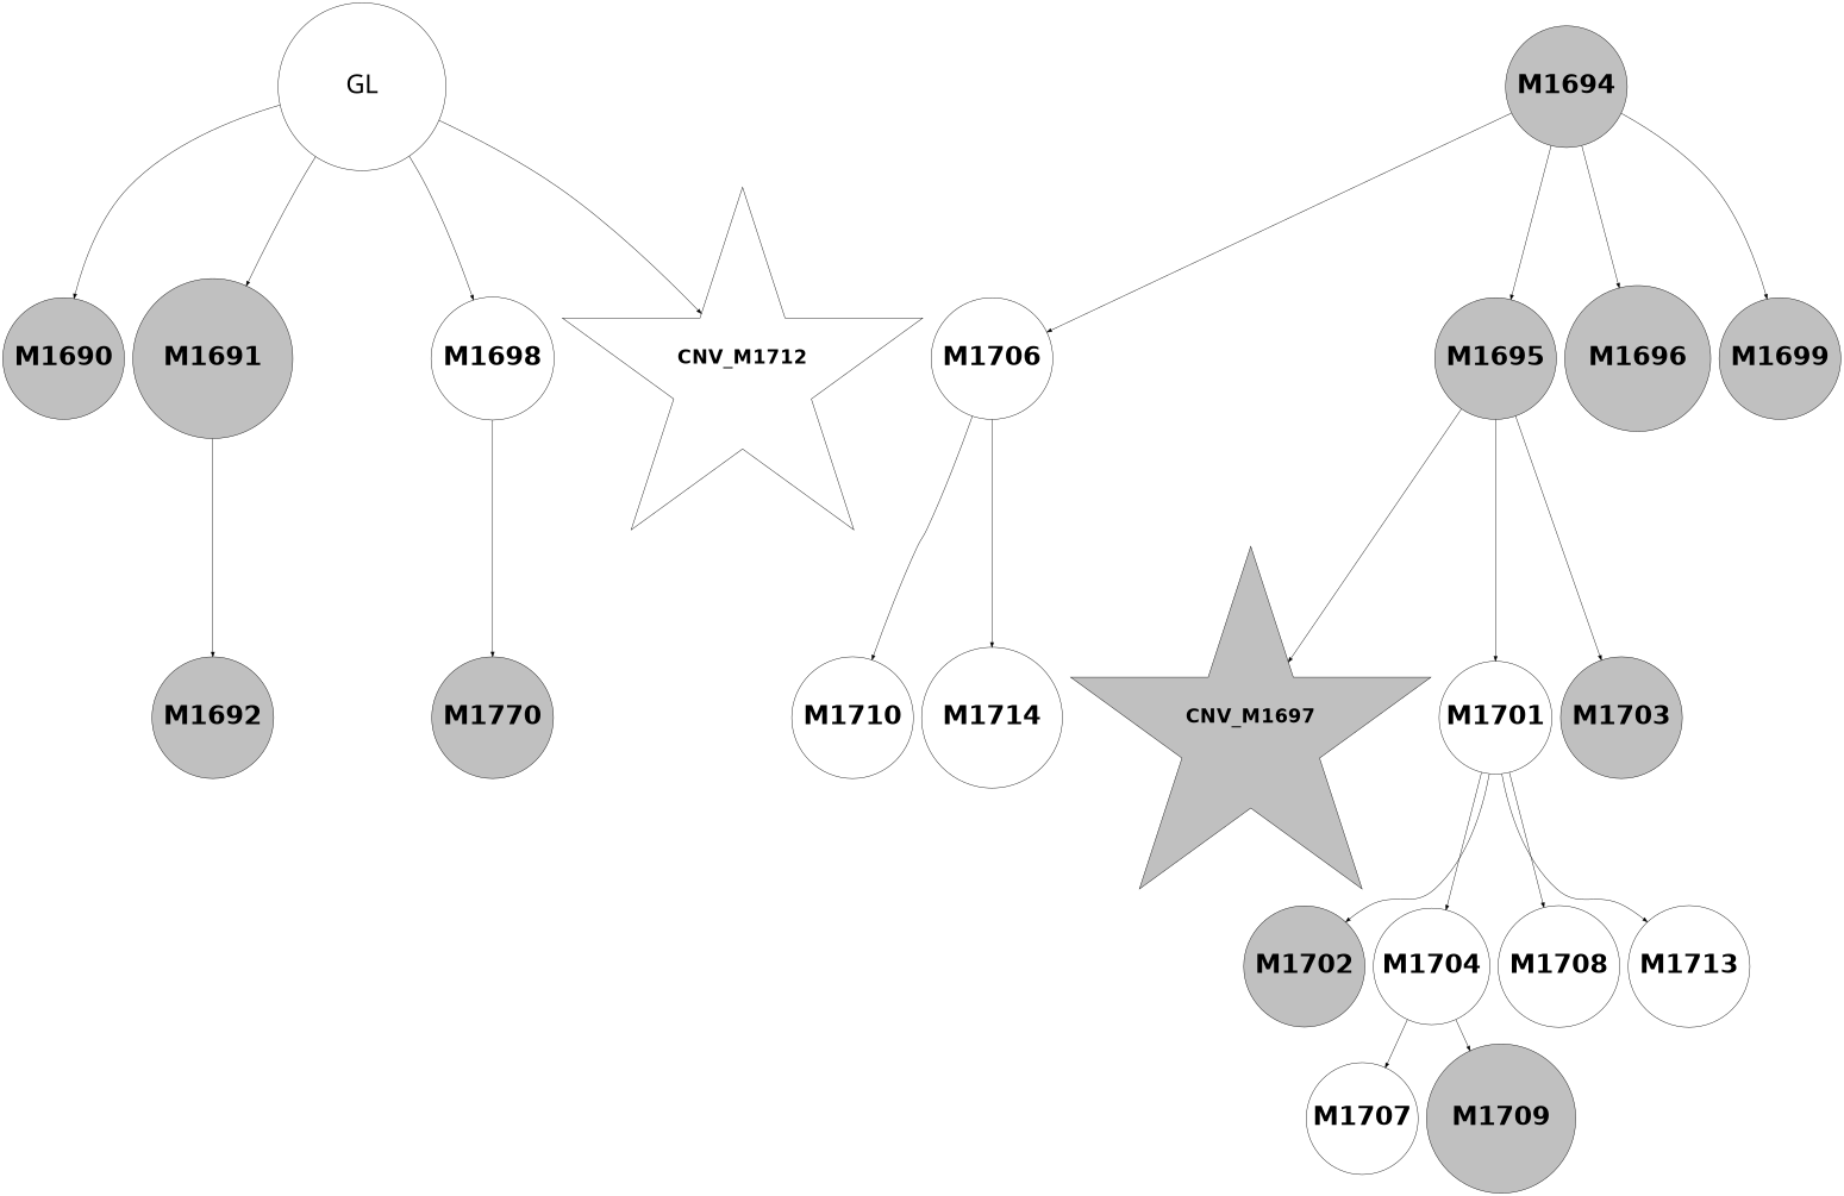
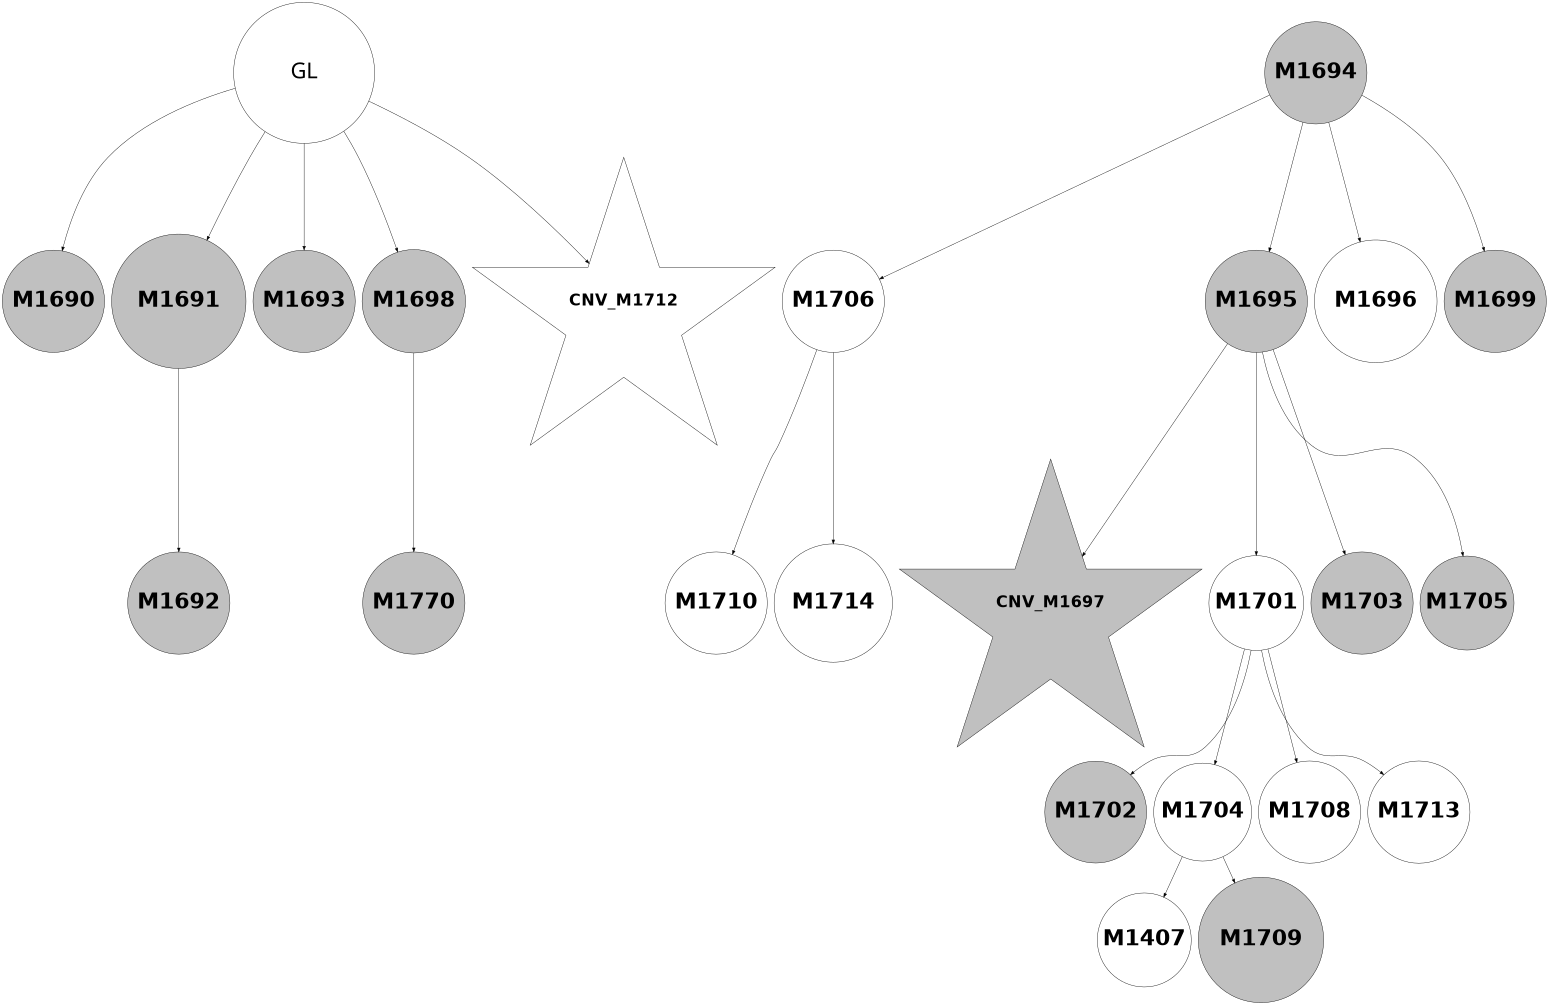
  digraph {
    node [fontname="helvetica-bold" fontsize=56 fillcolor=grey shape=circle style=filled]
    n1 [fontname="arial-bold" height=5 label=GL width=5 fillcolor="" shape="" style=""]
    n2 [height=2 label=M1690 width=1.25]
    n3 [height=2 label=M1691 width=4.77]
-   n5 [fillcolor=white height=2 label=M1698 width=3.67]
+   n4 [height=2 label=M1693 width=1.32]
+   n5 [height=2 label=M1698 width=3.67]
    n6 [fillcolor=white fontsize=42 label=CNV_M1712 shape=star]
    n7 [height=2 label=M1692 width=1.02]
    n8 [height=2 label=M1770 width=0.4]
    n9 [height=2 label=M1694 width=1.56]
    n10 [fillcolor=white height=2 label=M1706 width=1.66]
    n11 [height=2 label=M1695 width=0.22]
-   n12 [height=2 label=M1696 width=4.35]
+   n12 [fillcolor=white height=2 label=M1696 width=4.35]
    n13 [height=2 label=M1699 width=1.12]
    n14 [fillcolor=white height=2 label=M1710 width=1.42]
    n15 [fillcolor=white height=2 label=M1714 width=4.2]
-   n16 [fillcolor=white height=2 label=M1707 width=3.17]
+   n16 [fillcolor=white height=2 label=M1407 width=3.17]
    n17 [fontsize=42 label=CNV_M1697 shape=star]
    n18 [fillcolor=white height=2 label=M1701 width=2.86]
    n19 [height=2 label=M1703 width=1.52]
+   n20 [height=2 label=M1705 width=3.34]
    n21 [height=2 label=M1702 width=3.61]
    n22 [fillcolor=white height=2 label=M1704 width=2.39]
    n23 [fillcolor=white height=2 label=M1708 width=1.82]
    n24 [fillcolor=white height=2 label=M1713 width=0.26]
    n25 [height=2 label=M1709 width=4.45]
    n1 -> n2
    n1 -> n3
+   n1 -> n4
    n1 -> n5
    n1 -> n6
    n3 -> n7
    n5 -> n8
    n9 -> n10
    n9 -> n11
    n9 -> n12
    n9 -> n13
    n10 -> n14
    n10 -> n15
    n11 -> n17
    n11 -> n18
    n11 -> n19
+   n11 -> n20
    n18 -> n21
    n18 -> n22
    n18 -> n23
    n18 -> n24
    n22 -> n16
    n22 -> n25
  }
